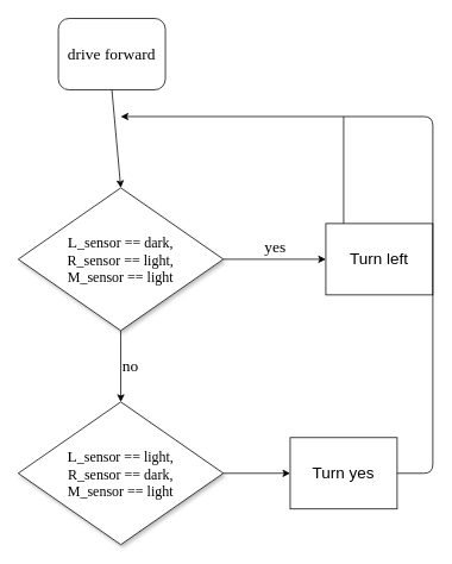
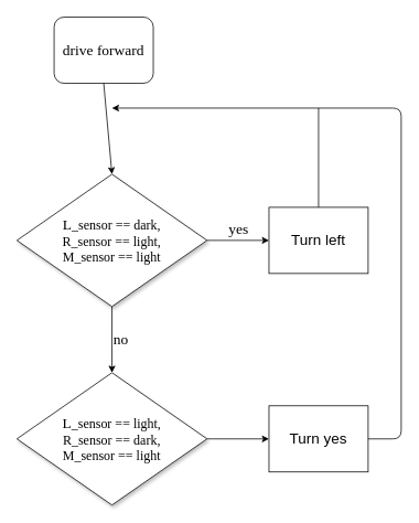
  <mxCell id="0" />
  <mxCell id="1" parent="0" />
  <mxCell id="2" value="yes" style="edgeStyle=orthogonalEdgeStyle;rounded=0;orthogonalLoop=1;jettySize=auto;html=1;entryX=0;entryY=0.5;entryDx=0;entryDy=0;fontSize=18;verticalAlign=bottom;fontFamily=Verdana;" edge="1" parent="1" source="4" target="8"><mxGeometry relative="1" as="geometry" /></mxCell>
  <mxCell id="3" value="no" style="edgeStyle=orthogonalEdgeStyle;rounded=0;orthogonalLoop=1;jettySize=auto;html=1;fontFamily=Verdana;fontSize=18;entryX=0.5;entryY=0;entryDx=0;entryDy=0;align=left;" edge="1" parent="1" source="4" target="10"><mxGeometry relative="1" as="geometry"><mxPoint x="195" y="440" as="targetPoint" /></mxGeometry></mxCell>
  <mxCell id="4" value="&lt;div&gt;&lt;font style=&quot;font-size: 18px&quot;&gt;L&lt;/font&gt;&lt;font size=&quot;3&quot;&gt;_sensor == dark,&lt;/font&gt;&lt;/div&gt;&lt;div&gt;&lt;font size=&quot;3&quot;&gt;R_sensor == light,&lt;/font&gt;&lt;/div&gt;&lt;div&gt;&lt;font size=&quot;3&quot;&gt;M_sensor == light&lt;br&gt;&lt;/font&gt;&lt;/div&gt;" style="rhombus;whiteSpace=wrap;html=1;rounded=0;shadow=1;labelBackgroundColor=none;strokeColor=#000000;strokeWidth=1;fillColor=#ffffff;fontFamily=Verdana;fontSize=8;fontColor=#000000;align=center;" parent="1" vertex="1"><mxGeometry x="20" y="210" width="230" height="160" as="geometry" /></mxCell>
  <mxCell id="5" value="&lt;font style=&quot;font-size: 18px&quot; face=&quot;Verdana&quot;&gt;drive forward&lt;/font&gt;" style="rounded=1;whiteSpace=wrap;html=1;" vertex="1" parent="1"><mxGeometry x="65" y="20" width="120" height="80" as="geometry" /></mxCell>
  <mxCell id="6" value="" style="endArrow=classic;html=1;exitX=0.5;exitY=1;exitDx=0;exitDy=0;entryX=0.5;entryY=0;entryDx=0;entryDy=0;" edge="1" parent="1" source="5" target="4"><mxGeometry width="50" height="50" relative="1" as="geometry"><mxPoint x="105" y="230" as="sourcePoint" /><mxPoint x="165" y="220" as="targetPoint" /></mxGeometry></mxCell>
  <mxCell id="7" style="edgeStyle=orthogonalEdgeStyle;rounded=0;orthogonalLoop=1;jettySize=auto;html=1;fontFamily=Verdana;fontSize=18;" edge="1" parent="1" source="8"><mxGeometry relative="1" as="geometry"><mxPoint x="135" y="130" as="targetPoint" /><Array as="points"><mxPoint x="385" y="130" /></Array></mxGeometry></mxCell>
- <mxCell id="8" value="&lt;font style=&quot;font-size: 18px&quot;&gt;Turn left&lt;br&gt;&lt;/font&gt;" style="rounded=0;whiteSpace=wrap;html=1;" vertex="1" parent="1"><mxGeometry x="365" y="250" width="120" height="80" as="geometry" /></mxCell>
+ <mxCell id="8" value="&lt;font style=&quot;font-size: 18px&quot;&gt;Turn left&lt;br&gt;&lt;/font&gt;" style="rounded=0;whiteSpace=wrap;html=1;" vertex="1" parent="1"><mxGeometry x="325" y="250" width="120" height="80" as="geometry" /></mxCell>
  <mxCell id="9" style="edgeStyle=orthogonalEdgeStyle;rounded=0;orthogonalLoop=1;jettySize=auto;html=1;entryX=0;entryY=0.5;entryDx=0;entryDy=0;fontFamily=Verdana;fontSize=18;" edge="1" parent="1" source="10" target="11"><mxGeometry relative="1" as="geometry" /></mxCell>
  <mxCell id="10" value="&lt;div&gt;&lt;font style=&quot;font-size: 18px&quot;&gt;L&lt;/font&gt;&lt;font size=&quot;3&quot;&gt;_sensor == light,&lt;/font&gt;&lt;/div&gt;&lt;div&gt;&lt;font size=&quot;3&quot;&gt;R_sensor == dark,&lt;/font&gt;&lt;/div&gt;&lt;div&gt;&lt;font size=&quot;3&quot;&gt;M_sensor == light&lt;br&gt;&lt;/font&gt;&lt;/div&gt;" style="rhombus;whiteSpace=wrap;html=1;rounded=0;shadow=1;labelBackgroundColor=none;strokeColor=#000000;strokeWidth=1;fillColor=#ffffff;fontFamily=Verdana;fontSize=8;fontColor=#000000;align=center;" vertex="1" parent="1"><mxGeometry x="20" y="450" width="230" height="160" as="geometry" /></mxCell>
  <mxCell id="11" value="&lt;font style=&quot;font-size: 18px&quot;&gt;Turn yes&lt;br&gt;&lt;/font&gt;" style="rounded=0;whiteSpace=wrap;html=1;" vertex="1" parent="1"><mxGeometry x="325" y="490" width="120" height="80" as="geometry" /></mxCell>
  <mxCell id="12" value="" style="endArrow=none;html=1;fontFamily=Verdana;fontSize=18;exitX=1;exitY=0.5;exitDx=0;exitDy=0;" edge="1" parent="1" source="11"><mxGeometry width="50" height="50" relative="1" as="geometry"><mxPoint x="485" y="500" as="sourcePoint" /><mxPoint x="385" y="130" as="targetPoint" /><Array as="points"><mxPoint x="485" y="530" /><mxPoint x="485" y="130" /></Array></mxGeometry></mxCell>
